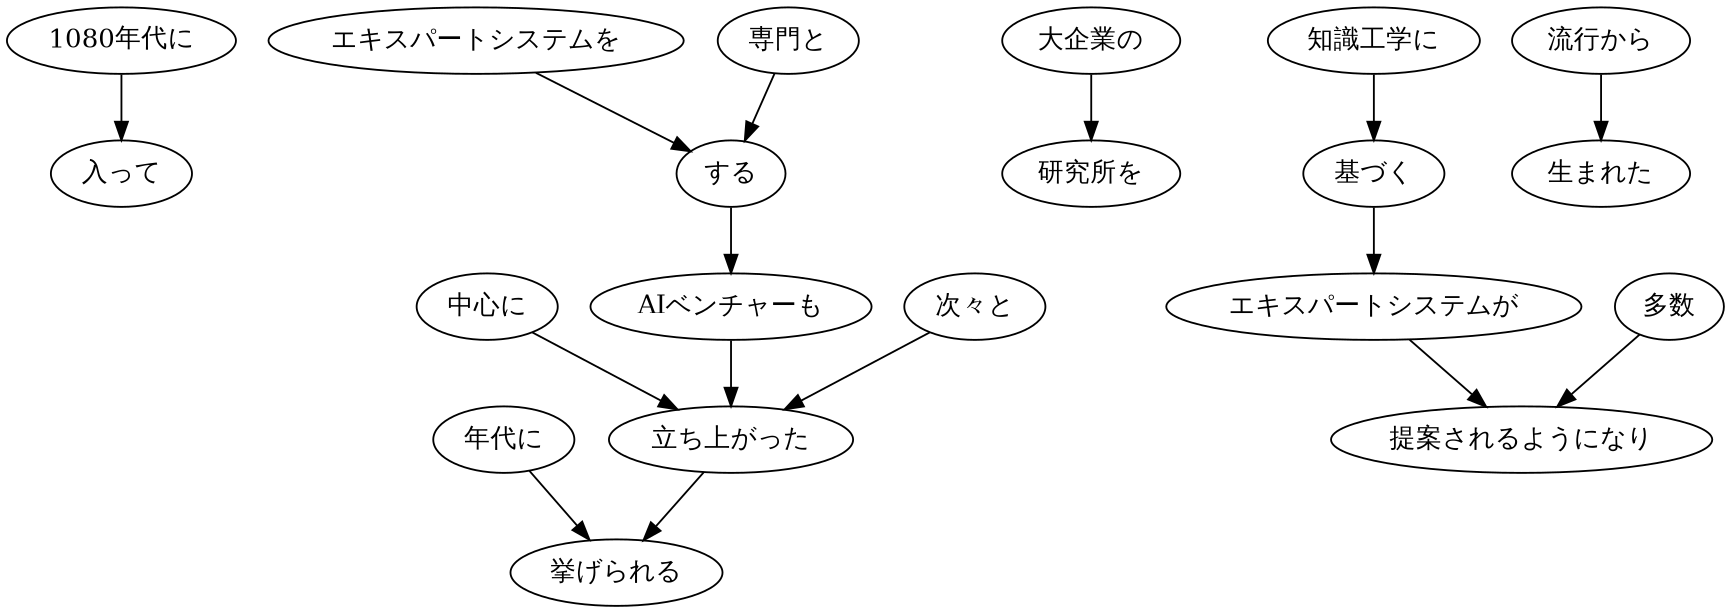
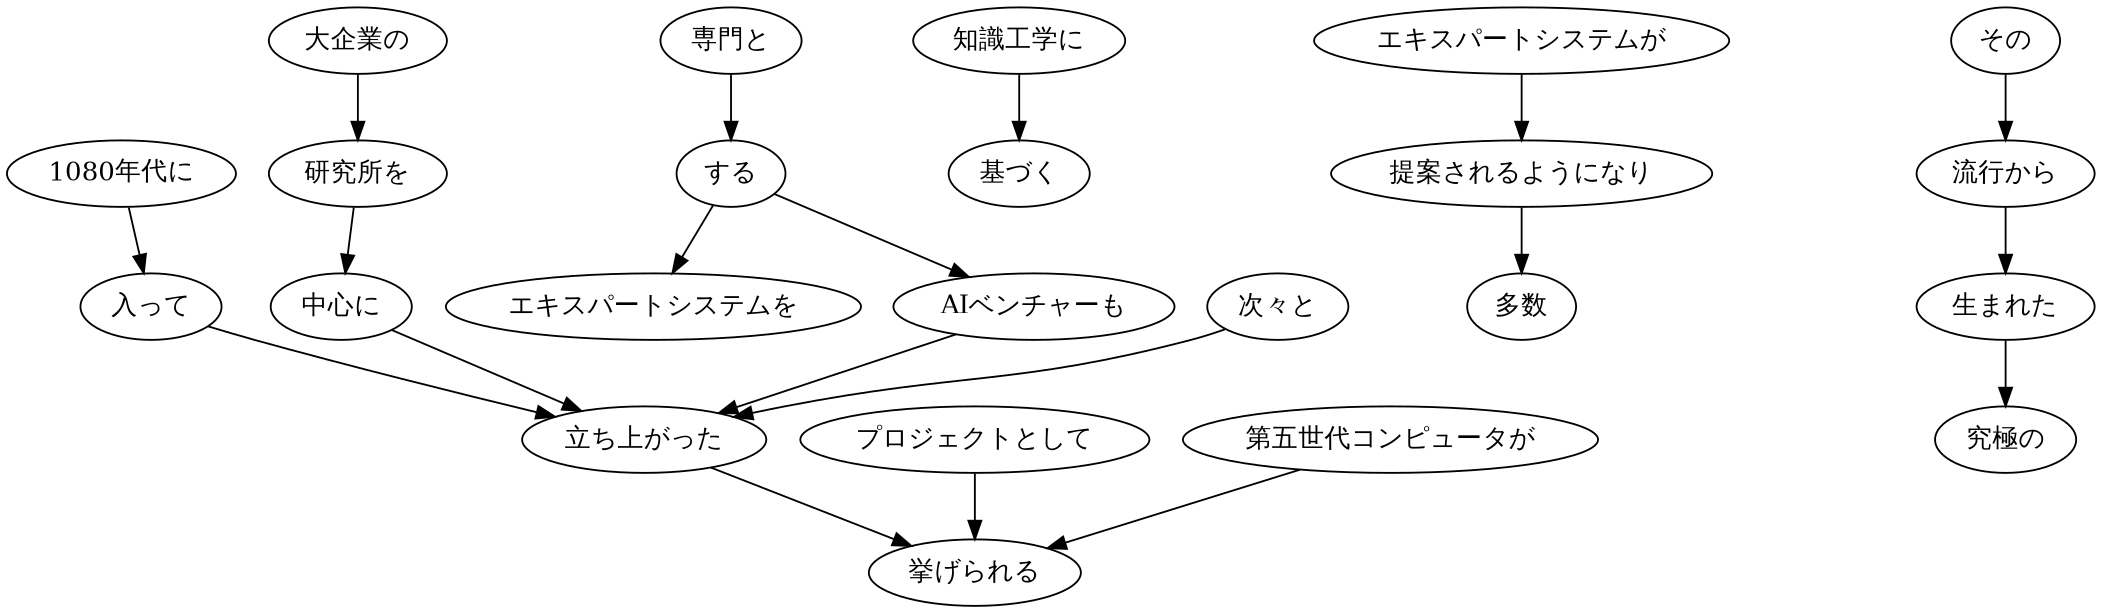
  digraph {
    n1 [label="1080年代に"]
    n2 [label="入って"]
    n3 [label="立ち上がった"]
    n4 [label="挙げられる"]
    n5 [label="大企業の"]
    n6 [label="研究所を"]
    n7 [label="中心に"]
    n8 [label="知識工学に"]
    n9 [label="基づく"]
    n10 [label="エキスパートシステムが"]
    n11 [label="提案されるようになり"]
    n12 [label="多数"]
    n13 [label="エキスパートシステムを"]
    n14 [label="する"]
    n15 [label="AIベンチャーも"]
    n16 [label="専門と"]
    n17 [label="次々と"]
+   n18 [label="その"]
    n19 [label="流行から"]
    n20 [label="生まれた"]
-   n22 [label="年代に"]
+   n21 [label="究極の"]
+   n22 [label="プロジェクトとして"]
+   n23 [label="第五世代コンピュータが"]
    n1 -> n2
+   n2 -> n3
    n3 -> n4
    n5 -> n6
+   n6 -> n7
    n7 -> n3
    n8 -> n9
-   n9 -> n10
    n10 -> n11
-   n12 -> n11
-   n13 -> n14
+   n11 -> n12
+   n14 -> n13
    n14 -> n15
    n15 -> n3
    n16 -> n14
    n17 -> n3
+   n18 -> n19
    n19 -> n20
+   n20 -> n21
    n22 -> n4
+   n23 -> n4
  }
